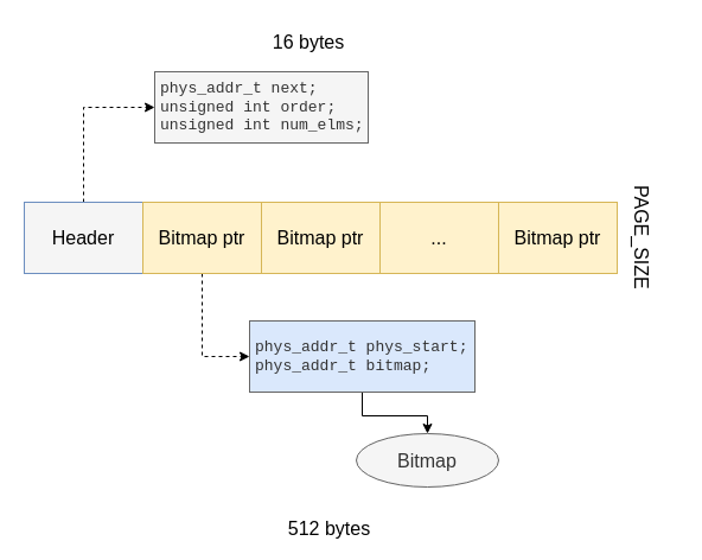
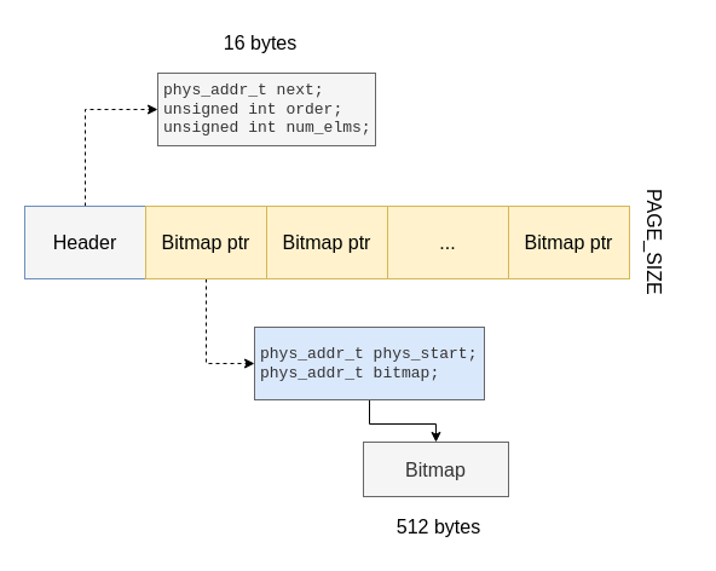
  <mxCell id="0" />
  <mxCell id="1" parent="0" />
  <mxCell id="2" style="edgeStyle=orthogonalEdgeStyle;rounded=0;orthogonalLoop=1;jettySize=auto;html=1;exitX=0.5;exitY=0;exitDx=0;exitDy=0;entryX=0;entryY=0.5;entryDx=0;entryDy=0;dashed=1;" edge="1" parent="1" source="3" target="9"><mxGeometry relative="1" as="geometry" /></mxCell>
  <mxCell id="3" value="Header" style="rounded=0;whiteSpace=wrap;html=1;fontSize=16;fillColor=#f5f5f5;strokeColor=#6c8ebf;" vertex="1" parent="1"><mxGeometry x="20" y="170" width="100" height="60" as="geometry" /></mxCell>
  <mxCell id="4" style="edgeStyle=orthogonalEdgeStyle;rounded=0;orthogonalLoop=1;jettySize=auto;html=1;exitX=0.5;exitY=1;exitDx=0;exitDy=0;entryX=0;entryY=0.5;entryDx=0;entryDy=0;dashed=1;" edge="1" parent="1" source="5" target="12"><mxGeometry relative="1" as="geometry" /></mxCell>
  <mxCell id="5" value="Bitmap ptr" style="rounded=0;whiteSpace=wrap;html=1;fontSize=16;fillColor=#fff2cc;strokeColor=#d6b656;" vertex="1" parent="1"><mxGeometry x="120" y="170" width="100" height="60" as="geometry" /></mxCell>
  <mxCell id="6" value="Bitmap ptr" style="rounded=0;whiteSpace=wrap;html=1;fontSize=16;fillColor=#fff2cc;strokeColor=#d6b656;" vertex="1" parent="1"><mxGeometry x="220" y="170" width="100" height="60" as="geometry" /></mxCell>
  <mxCell id="7" value="..." style="rounded=0;whiteSpace=wrap;html=1;fontSize=16;fillColor=#fff2cc;strokeColor=#d6b656;" vertex="1" parent="1"><mxGeometry x="320" y="170" width="100" height="60" as="geometry" /></mxCell>
  <mxCell id="8" value="Bitmap ptr" style="rounded=0;whiteSpace=wrap;html=1;fontSize=16;fillColor=#fff2cc;strokeColor=#d6b656;" vertex="1" parent="1"><mxGeometry x="420" y="170" width="100" height="60" as="geometry" /></mxCell>
  <mxCell id="9" value="phys_addr_t next;&lt;div&gt;unsigned int order;&lt;/div&gt;&lt;div&gt;unsigned int num_elms;&lt;/div&gt;" style="rounded=0;whiteSpace=wrap;html=1;fontSize=13;fontFamily=Courier New;align=left;spacingLeft=3;fillColor=#f5f5f5;strokeColor=#666666;fontColor=#333333;" vertex="1" parent="1"><mxGeometry x="130" y="60" width="180" height="60" as="geometry" /></mxCell>
- <mxCell id="10" value="16 bytes" style="text;html=1;align=center;verticalAlign=middle;whiteSpace=wrap;rounded=0;fontSize=16;" vertex="1" parent="1"><mxGeometry x="225" y="20" width="70" height="30" as="geometry" /></mxCell>
+ <mxCell id="10" value="16 bytes" style="text;html=1;align=center;verticalAlign=middle;whiteSpace=wrap;rounded=0;fontSize=16;" vertex="1" parent="1"><mxGeometry x="180" y="20" width="70" height="30" as="geometry" /></mxCell>
  <mxCell id="11" style="edgeStyle=orthogonalEdgeStyle;rounded=0;orthogonalLoop=1;jettySize=auto;html=1;exitX=0.5;exitY=1;exitDx=0;exitDy=0;entryX=0.5;entryY=0;entryDx=0;entryDy=0;dashed=0;" edge="1" parent="1" source="12" target="13"><mxGeometry relative="1" as="geometry" /></mxCell>
  <mxCell id="12" value="phys_addr_t phys_start;&lt;div&gt;phys_addr_t bitmap;&lt;/div&gt;" style="rounded=0;whiteSpace=wrap;html=1;fontSize=13;fontFamily=Courier New;align=left;spacingLeft=3;fillColor=#dae8fc;strokeColor=#666666;fontColor=#333333;" vertex="1" parent="1"><mxGeometry x="210" y="270" width="190" height="60" as="geometry" /></mxCell>
- <mxCell id="13" value="Bitmap" style="ellipse;whiteSpace=wrap;html=1;fillColor=#f5f5f5;strokeColor=#666666;fontColor=#333333;fontSize=16;" vertex="1" parent="1"><mxGeometry x="300" y="365" width="120" height="45" as="geometry" /></mxCell>
- <mxCell id="14" value="512 bytes" style="text;html=1;align=center;verticalAlign=middle;whiteSpace=wrap;rounded=0;fontSize=16;" vertex="1" parent="1"><mxGeometry x="240" y="430" width="75" height="30" as="geometry" /></mxCell>
+ <mxCell id="13" value="Bitmap" style="rounded=0;whiteSpace=wrap;html=1;fillColor=#f5f5f5;strokeColor=#666666;fontColor=#333333;fontSize=16;" vertex="1" parent="1"><mxGeometry x="300" y="365" width="120" height="45" as="geometry" /></mxCell>
+ <mxCell id="14" value="512 bytes" style="text;html=1;align=center;verticalAlign=middle;whiteSpace=wrap;rounded=0;fontSize=16;" vertex="1" parent="1"><mxGeometry x="325" y="420" width="75" height="30" as="geometry" /></mxCell>
  <mxCell id="15" value="PAGE_SIZE" style="text;html=1;align=center;verticalAlign=middle;whiteSpace=wrap;rounded=0;fontSize=16;textDirection=vertical-lr;" vertex="1" parent="1"><mxGeometry x="510" y="185" width="60" height="30" as="geometry" /></mxCell>
